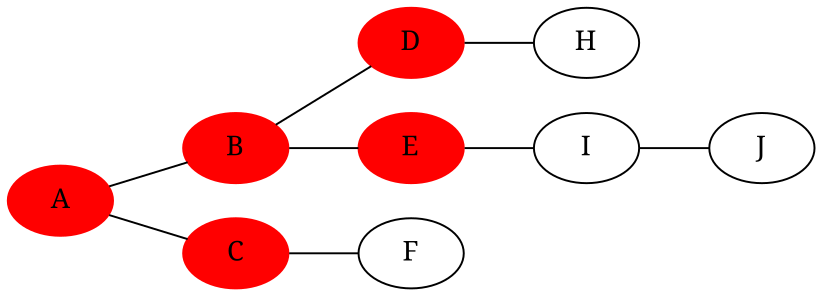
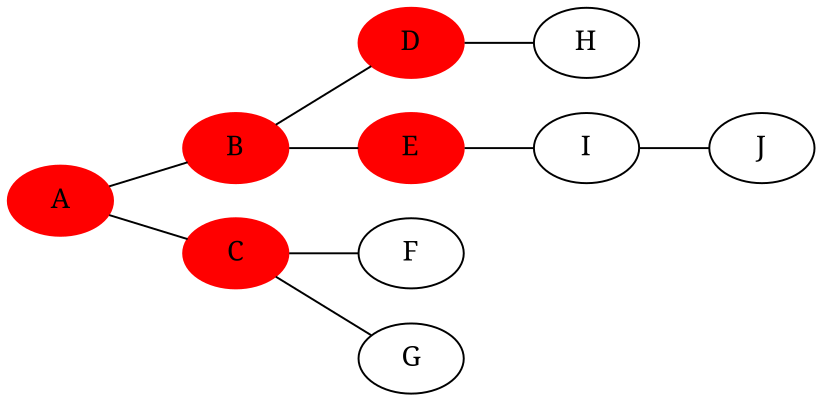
  graph {
    fontname="Noto Serif"
    rankdir=LR
    node [fontname="Noto Serif"]
    edge [fontname="Noto Serif"]
    A [color=red style=filled]
    B [color=red style=filled]
    C [color=red style=filled]
    D [color=red style=filled]
    E [color=red style=filled]
    F
+   G
    H
    I
    J
    A -- B
    A -- C
    B -- D
    B -- E
    C -- F
+   C -- G
    D -- H
    E -- I
    I -- J
  }
